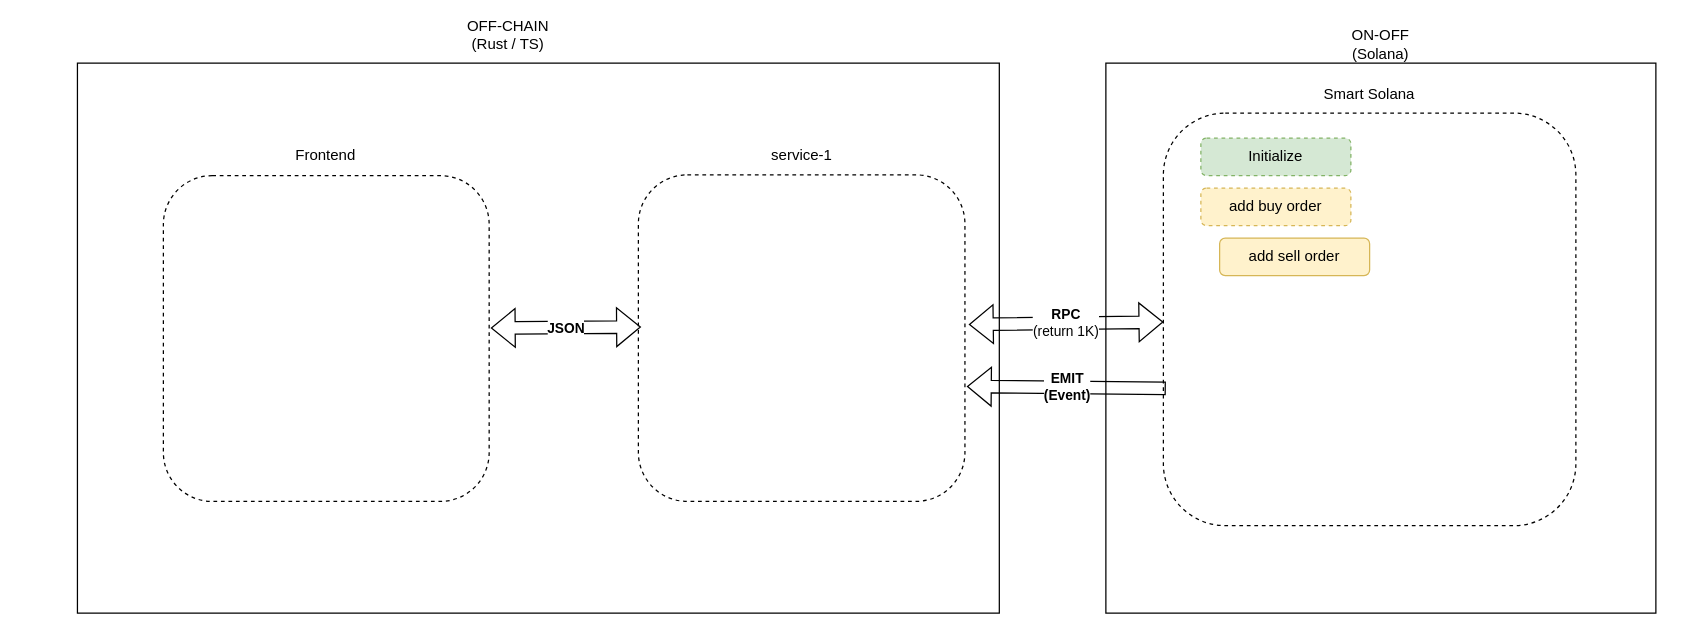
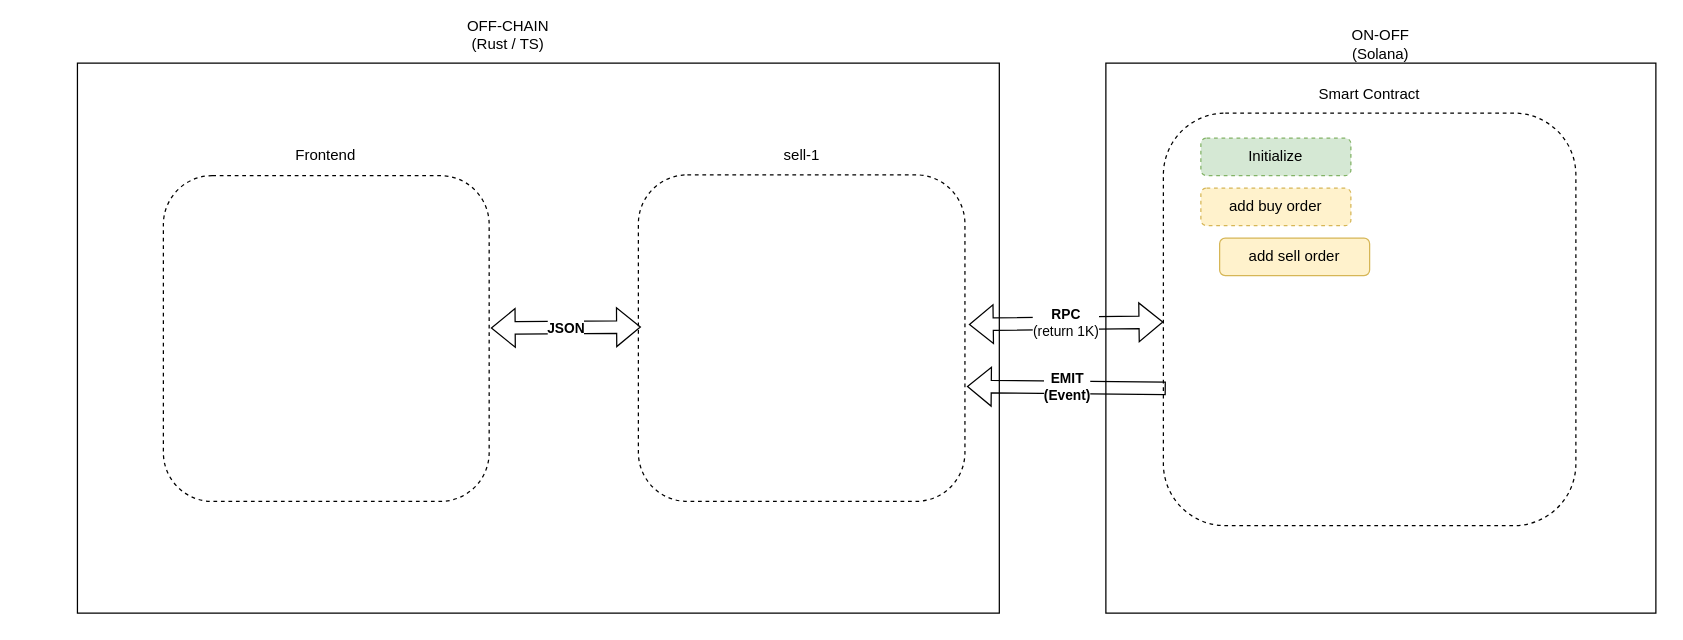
  <mxCell id="0" />
  <mxCell id="1" parent="0" />
  <mxCell id="2" value="" style="group" vertex="1" connectable="0" parent="1"><mxGeometry x="20" y="20" width="790" height="470" as="geometry" /></mxCell>
  <mxCell id="3" value="" style="group" vertex="1" connectable="0" parent="2"><mxGeometry x="98.75" y="50" width="680" height="420" as="geometry" /></mxCell>
  <mxCell id="4" value="Service" style="text;html=1;align=center;verticalAlign=middle;whiteSpace=wrap;rounded=0;" vertex="1" parent="3"><mxGeometry x="215.455" width="161.591" height="30" as="geometry" /></mxCell>
  <mxCell id="5" value="" style="rounded=0;whiteSpace=wrap;html=1;" vertex="1" parent="3"><mxGeometry x="-57.5" y="-20" width="737.5" height="440" as="geometry" /></mxCell>
  <mxCell id="6" value="" style="group" vertex="1" connectable="0" parent="3"><mxGeometry x="391.25" y="39.38" width="261.25" height="291.25" as="geometry" /></mxCell>
  <mxCell id="7" value="" style="whiteSpace=wrap;html=1;aspect=fixed;dashed=1;rounded=1;" vertex="1" parent="6"><mxGeometry y="30.0" width="261.25" height="261.25" as="geometry" /></mxCell>
- <mxCell id="8" value="service-1" style="text;html=1;align=center;verticalAlign=middle;whiteSpace=wrap;rounded=0;" vertex="1" parent="6"><mxGeometry x="100.63" width="60" height="30" as="geometry" /></mxCell>
+ <mxCell id="8" value="sell-1" style="text;html=1;align=center;verticalAlign=middle;whiteSpace=wrap;rounded=0;" vertex="1" parent="6"><mxGeometry x="100.63" width="60" height="30" as="geometry" /></mxCell>
  <mxCell id="9" value="" style="group" vertex="1" connectable="0" parent="3"><mxGeometry x="11.25" y="39.38" width="260.63" height="291.25" as="geometry" /></mxCell>
  <mxCell id="10" value="" style="whiteSpace=wrap;html=1;aspect=fixed;dashed=1;rounded=1;" vertex="1" parent="9"><mxGeometry y="30.62" width="260.63" height="260.63" as="geometry" /></mxCell>
  <mxCell id="11" value="Frontend" style="text;html=1;align=center;verticalAlign=middle;whiteSpace=wrap;rounded=0;" vertex="1" parent="9"><mxGeometry x="100.31" width="60" height="30" as="geometry" /></mxCell>
  <mxCell id="12" value="&lt;b&gt;JSON&lt;/b&gt;" style="shape=flexArrow;endArrow=classic;startArrow=classic;html=1;rounded=0;entryX=0.008;entryY=0.466;entryDx=0;entryDy=0;entryPerimeter=0;exitX=1.005;exitY=0.468;exitDx=0;exitDy=0;exitPerimeter=0;" edge="1" parent="3" source="10" target="7"><mxGeometry width="100" height="100" relative="1" as="geometry"><mxPoint x="271.25" y="200" as="sourcePoint" /><mxPoint x="451.25" y="140" as="targetPoint" /></mxGeometry></mxCell>
  <mxCell id="13" value="&lt;div&gt;OFF-CHAIN&lt;/div&gt;&lt;div&gt;(Rust / TS)&lt;br&gt;&lt;/div&gt;&lt;div&gt;&lt;br&gt;&lt;/div&gt;" style="text;html=1;align=center;verticalAlign=middle;whiteSpace=wrap;rounded=0;" vertex="1" parent="2"><mxGeometry x="305.227" width="161.591" height="30" as="geometry" /></mxCell>
  <mxCell id="14" value="" style="group" vertex="1" connectable="0" parent="1"><mxGeometry x="884" y="20" width="440" height="470" as="geometry" /></mxCell>
  <mxCell id="15" value="" style="whiteSpace=wrap;html=1;aspect=fixed;" vertex="1" parent="14"><mxGeometry y="30" width="440" height="440" as="geometry" /></mxCell>
  <mxCell id="16" value="ON-OFF (Solana)" style="text;html=1;align=center;verticalAlign=middle;whiteSpace=wrap;rounded=0;" vertex="1" parent="14"><mxGeometry x="175" width="90" height="30" as="geometry" /></mxCell>
  <mxCell id="17" value="" style="group" vertex="1" connectable="0" parent="1"><mxGeometry x="930" y="60" width="330" height="360" as="geometry" /></mxCell>
  <mxCell id="18" value="" style="whiteSpace=wrap;html=1;aspect=fixed;dashed=1;rounded=1;" vertex="1" parent="17"><mxGeometry y="30" width="330" height="330" as="geometry" /></mxCell>
- <mxCell id="19" value="Smart Solana" style="text;html=1;align=center;verticalAlign=middle;whiteSpace=wrap;rounded=0;" vertex="1" parent="17"><mxGeometry x="120" width="90" height="30" as="geometry" /></mxCell>
+ <mxCell id="19" value="Smart Contract" style="text;html=1;align=center;verticalAlign=middle;whiteSpace=wrap;rounded=0;" vertex="1" parent="17"><mxGeometry x="120" width="90" height="30" as="geometry" /></mxCell>
  <mxCell id="20" value="Initialize" style="rounded=1;whiteSpace=wrap;html=1;fillColor=#d5e8d4;strokeColor=#82b366;dashed=1;" vertex="1" parent="17"><mxGeometry x="30" y="50" width="120" height="30" as="geometry" /></mxCell>
  <mxCell id="21" value="add buy order" style="rounded=1;whiteSpace=wrap;html=1;fillColor=#fff2cc;strokeColor=#d6b656;dashed=1;" vertex="1" parent="17"><mxGeometry x="30" y="90" width="120" height="30" as="geometry" /></mxCell>
  <mxCell id="22" value="add sell order" style="rounded=1;whiteSpace=wrap;html=1;fillColor=#fff2cc;strokeColor=#d6b656;" vertex="1" parent="17"><mxGeometry x="45" y="130" width="120" height="30" as="geometry" /></mxCell>
  <mxCell id="23" value="&lt;b&gt;RPC&lt;/b&gt;&lt;br&gt;(return 1K)" style="shape=flexArrow;endArrow=classic;startArrow=block;html=1;rounded=0;startFill=0;exitX=1.012;exitY=0.458;exitDx=0;exitDy=0;exitPerimeter=0;" edge="1" parent="1" source="7" target="18"><mxGeometry x="0.006" width="100" height="100" relative="1" as="geometry"><mxPoint x="720" y="250" as="sourcePoint" /><mxPoint x="880" y="200" as="targetPoint" /><mxPoint as="offset" /></mxGeometry></mxCell>
  <mxCell id="24" value="&lt;div&gt;&lt;b&gt;EMIT&lt;br&gt;&lt;/b&gt;&lt;/div&gt;&lt;div&gt;&lt;b&gt;(Event)&lt;br&gt;&lt;/b&gt;&lt;/div&gt;" style="shape=flexArrow;endArrow=none;startArrow=block;html=1;rounded=0;exitX=1.006;exitY=0.648;exitDx=0;exitDy=0;exitPerimeter=0;startFill=0;entryX=0.006;entryY=0.667;entryDx=0;entryDy=0;entryPerimeter=0;" edge="1" parent="1" source="7" target="18"><mxGeometry x="0.006" width="100" height="100" relative="1" as="geometry"><mxPoint x="760" y="320" as="sourcePoint" /><mxPoint x="931" y="321" as="targetPoint" /><mxPoint as="offset" /></mxGeometry></mxCell>
